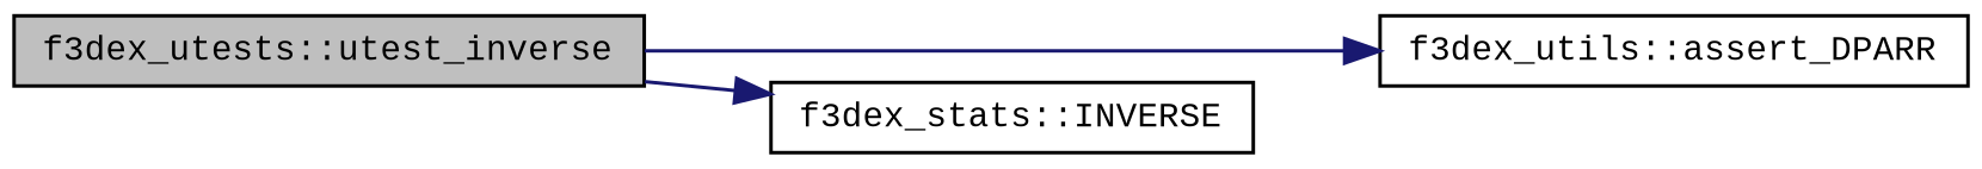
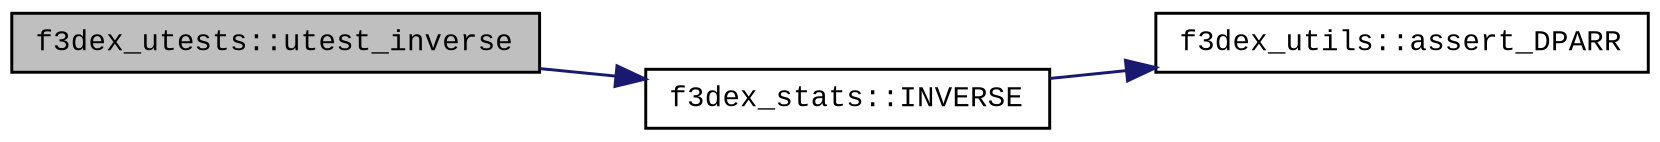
  digraph {
    fontname="Liberation Mono"
    rankdir=LR
    node [color=black fillcolor=white fontname="Liberation Mono" fontsize=10 shape=record style=filled]
    edge [color=midnightblue fontname="Liberation Mono" fontsize=10 labelfontname=Helvetica labelfontsize=10 style=solid]
    n1 [fillcolor=grey75 fontcolor=black height=0.2 label="f3dex_utests::utest_inverse" width=0.4]
    n2 [height=0.2 label="f3dex_utils::assert_DPARR" width=0.4]
    n3 [height=0.2 label="f3dex_stats::INVERSE" width=0.4]
-   n1 -> n2
+   n3 -> n2
    n1 -> n3
  }
